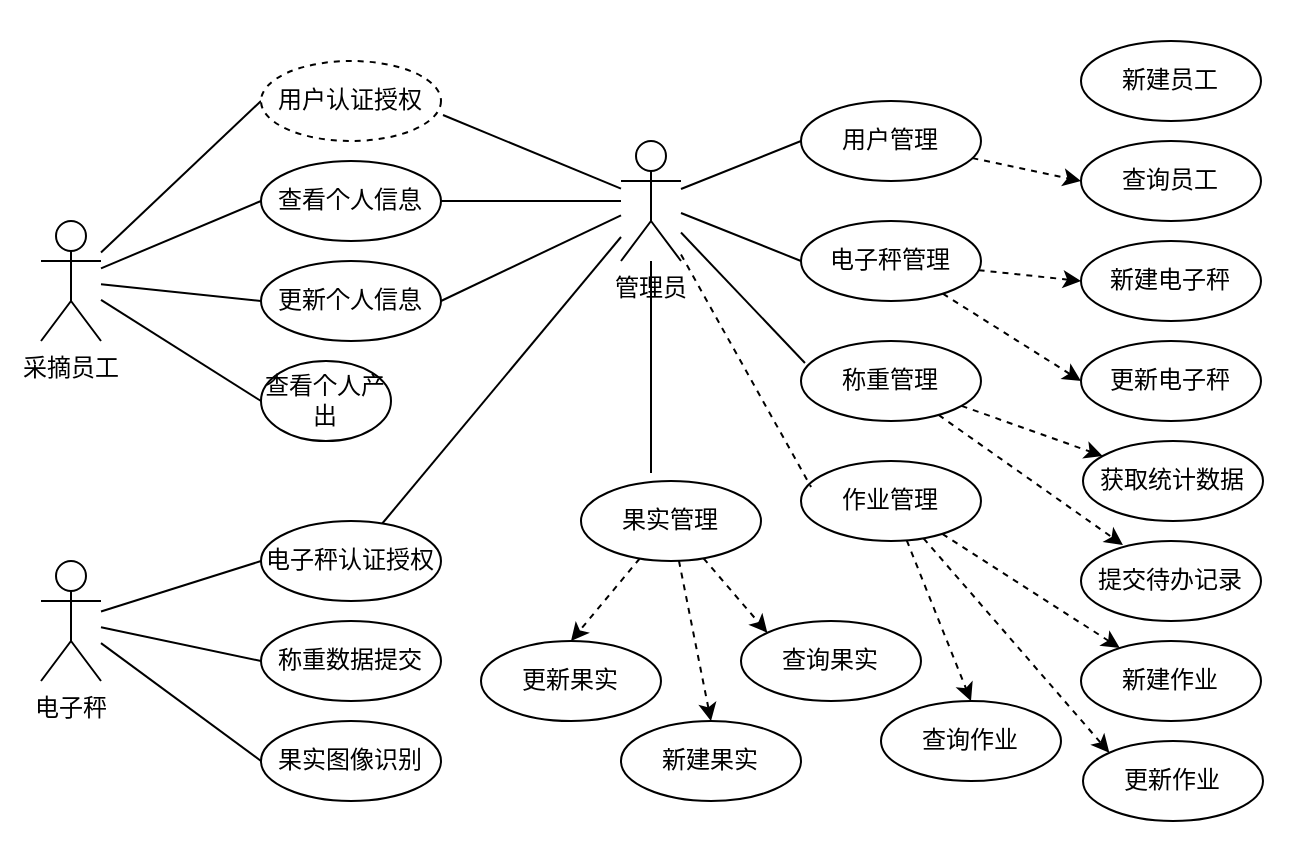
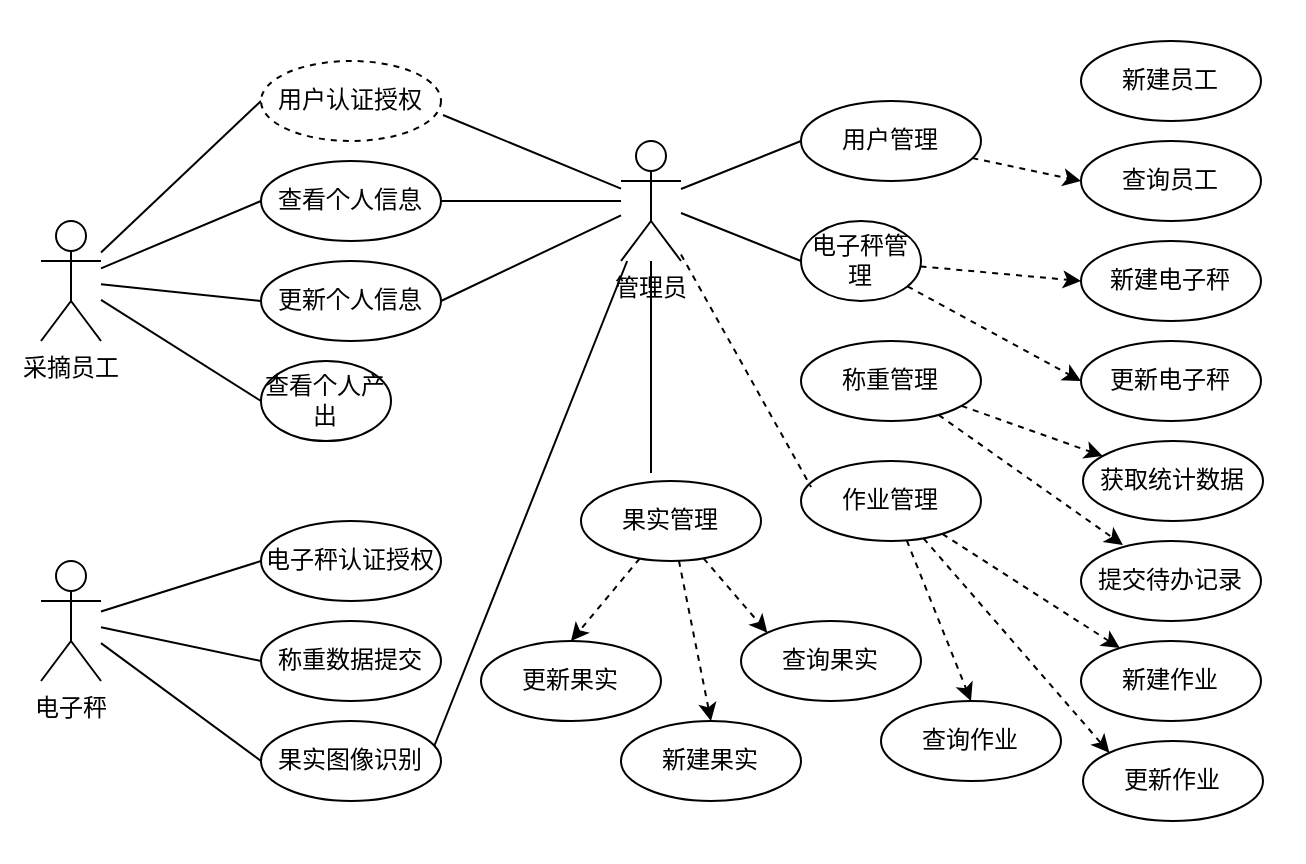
  <mxCell id="0" />
  <mxCell id="1" parent="0" />
  <mxCell id="2" style="edgeStyle=none;html=1;entryX=0;entryY=0.5;entryDx=0;entryDy=0;endArrow=none;endFill=0;" parent="1" source="6" target="22" edge="1"><mxGeometry relative="1" as="geometry" /></mxCell>
  <mxCell id="3" style="edgeStyle=none;html=1;entryX=0;entryY=0.5;entryDx=0;entryDy=0;endArrow=none;endFill=0;" parent="1" source="6" target="23" edge="1"><mxGeometry relative="1" as="geometry" /></mxCell>
  <mxCell id="4" style="edgeStyle=none;html=1;entryX=0;entryY=0.5;entryDx=0;entryDy=0;endArrow=none;endFill=0;" parent="1" source="6" target="24" edge="1"><mxGeometry relative="1" as="geometry" /></mxCell>
  <mxCell id="5" style="edgeStyle=none;html=1;entryX=0;entryY=0.5;entryDx=0;entryDy=0;endArrow=none;endFill=0;" parent="1" source="6" target="26" edge="1"><mxGeometry relative="1" as="geometry" /></mxCell>
  <mxCell id="6" value="采摘员工" style="shape=umlActor;verticalLabelPosition=bottom;verticalAlign=top;html=1;" parent="1" vertex="1"><mxGeometry x="20" y="110" width="30" height="60" as="geometry" /></mxCell>
  <mxCell id="7" style="edgeStyle=none;html=1;entryX=0;entryY=0.5;entryDx=0;entryDy=0;endArrow=none;endFill=0;" parent="1" source="12" target="19" edge="1"><mxGeometry relative="1" as="geometry" /></mxCell>
  <mxCell id="8" style="edgeStyle=none;html=1;entryX=1;entryY=0.5;entryDx=0;entryDy=0;endArrow=none;endFill=0;" parent="1" source="12" target="23" edge="1"><mxGeometry relative="1" as="geometry" /></mxCell>
  <mxCell id="9" style="edgeStyle=none;html=1;entryX=1;entryY=0.5;entryDx=0;entryDy=0;endArrow=none;endFill=0;" parent="1" source="12" target="24" edge="1"><mxGeometry relative="1" as="geometry" /></mxCell>
  <mxCell id="10" style="edgeStyle=none;html=1;entryX=0;entryY=0.5;entryDx=0;entryDy=0;endArrow=none;endFill=0;" parent="1" source="12" target="35" edge="1"><mxGeometry relative="1" as="geometry" /></mxCell>
- <mxCell id="11" style="edgeStyle=none;html=1;endArrow=none;endFill=0;" parent="1" source="12" target="29" edge="1"><mxGeometry relative="1" as="geometry" /></mxCell>
+ <mxCell id="11" style="edgeStyle=none;html=1;entryX=0.956;entryY=0.35;entryDx=0;entryDy=0;endArrow=none;endFill=0;entryPerimeter=0;" parent="1" source="12" target="17" edge="1"><mxGeometry relative="1" as="geometry" /></mxCell>
  <mxCell id="12" value="管理员" style="shape=umlActor;verticalLabelPosition=bottom;verticalAlign=top;html=1;" parent="1" vertex="1"><mxGeometry x="310" y="70" width="30" height="60" as="geometry" /></mxCell>
  <mxCell id="13" style="edgeStyle=none;html=1;entryX=0;entryY=0.5;entryDx=0;entryDy=0;endArrow=none;endFill=0;" parent="1" source="16" target="28" edge="1"><mxGeometry relative="1" as="geometry" /></mxCell>
  <mxCell id="14" style="edgeStyle=none;html=1;entryX=0;entryY=0.5;entryDx=0;entryDy=0;endArrow=none;endFill=0;" parent="1" source="16" target="29" edge="1"><mxGeometry relative="1" as="geometry" /></mxCell>
  <mxCell id="15" style="edgeStyle=none;html=1;entryX=0;entryY=0.5;entryDx=0;entryDy=0;endArrow=none;endFill=0;" parent="1" source="16" target="17" edge="1"><mxGeometry relative="1" as="geometry" /></mxCell>
  <mxCell id="16" value="电子秤" style="shape=umlActor;verticalLabelPosition=bottom;verticalAlign=top;html=1;" parent="1" vertex="1"><mxGeometry x="20" y="280" width="30" height="60" as="geometry" /></mxCell>
  <mxCell id="17" value="果实图像识别" style="ellipse;whiteSpace=wrap;html=1;" parent="1" vertex="1"><mxGeometry x="130" y="360" width="90" height="40" as="geometry" /></mxCell>
  <mxCell id="18" style="edgeStyle=none;html=1;entryX=0;entryY=0.5;entryDx=0;entryDy=0;dashed=1;" parent="1" source="19" target="21" edge="1"><mxGeometry relative="1" as="geometry" /></mxCell>
  <mxCell id="19" value="用户管理" style="ellipse;whiteSpace=wrap;html=1;" parent="1" vertex="1"><mxGeometry x="400" y="50" width="90" height="40" as="geometry" /></mxCell>
  <mxCell id="20" value="新建员工" style="ellipse;whiteSpace=wrap;html=1;" parent="1" vertex="1"><mxGeometry x="540" y="20" width="90" height="40" as="geometry" /></mxCell>
  <mxCell id="21" value="查询员工" style="ellipse;whiteSpace=wrap;html=1;" parent="1" vertex="1"><mxGeometry x="540" y="70" width="90" height="40" as="geometry" /></mxCell>
  <mxCell id="22" value="用户认证授权" style="ellipse;whiteSpace=wrap;html=1;dashed=1;" parent="1" vertex="1"><mxGeometry x="130" y="30" width="90" height="40" as="geometry" /></mxCell>
  <mxCell id="23" value="查看个人信息" style="ellipse;whiteSpace=wrap;html=1;" parent="1" vertex="1"><mxGeometry x="130" y="80" width="90" height="40" as="geometry" /></mxCell>
  <mxCell id="24" value="更新个人信息" style="ellipse;whiteSpace=wrap;html=1;" parent="1" vertex="1"><mxGeometry x="130" y="130" width="90" height="40" as="geometry" /></mxCell>
  <mxCell id="25" style="edgeStyle=none;html=1;entryX=1.011;entryY=0.675;entryDx=0;entryDy=0;entryPerimeter=0;endArrow=none;endFill=0;" parent="1" source="12" target="22" edge="1"><mxGeometry relative="1" as="geometry" /></mxCell>
  <mxCell id="26" value="查看个人产出" style="ellipse;whiteSpace=wrap;html=1;" parent="1" vertex="1"><mxGeometry x="130" y="180" width="65" height="40" as="geometry" /></mxCell>
  <mxCell id="27" value="更新作业" style="ellipse;whiteSpace=wrap;html=1;" parent="1" vertex="1"><mxGeometry x="541" y="370" width="90" height="40" as="geometry" /></mxCell>
  <mxCell id="28" value="称重数据提交" style="ellipse;whiteSpace=wrap;html=1;" parent="1" vertex="1"><mxGeometry x="130" y="310" width="90" height="40" as="geometry" /></mxCell>
  <mxCell id="29" value="电子秤认证授权" style="ellipse;whiteSpace=wrap;html=1;" parent="1" vertex="1"><mxGeometry x="130" y="260" width="90" height="40" as="geometry" /></mxCell>
  <mxCell id="30" style="edgeStyle=none;html=1;dashed=1;" parent="1" source="32" target="45" edge="1"><mxGeometry relative="1" as="geometry" /></mxCell>
  <mxCell id="31" style="edgeStyle=none;html=1;entryX=0.233;entryY=0.05;entryDx=0;entryDy=0;dashed=1;entryPerimeter=0;" parent="1" source="32" target="44" edge="1"><mxGeometry relative="1" as="geometry" /></mxCell>
  <mxCell id="32" value="称重管理" style="ellipse;whiteSpace=wrap;html=1;" parent="1" vertex="1"><mxGeometry x="400" y="170" width="90" height="40" as="geometry" /></mxCell>
  <mxCell id="33" style="edgeStyle=none;html=1;entryX=0;entryY=0.5;entryDx=0;entryDy=0;dashed=1;" parent="1" source="35" target="37" edge="1"><mxGeometry relative="1" as="geometry" /></mxCell>
  <mxCell id="34" style="edgeStyle=none;html=1;entryX=0;entryY=0.5;entryDx=0;entryDy=0;dashed=1;" parent="1" source="35" target="36" edge="1"><mxGeometry relative="1" as="geometry" /></mxCell>
- <mxCell id="35" value="电子秤管理" style="ellipse;whiteSpace=wrap;html=1;" parent="1" vertex="1"><mxGeometry x="400" y="110" width="90" height="40" as="geometry" /></mxCell>
+ <mxCell id="35" value="电子秤管理" style="ellipse;whiteSpace=wrap;html=1;" parent="1" vertex="1"><mxGeometry x="400" y="110" width="60" height="40" as="geometry" /></mxCell>
  <mxCell id="36" value="更新电子秤" style="ellipse;whiteSpace=wrap;html=1;" parent="1" vertex="1"><mxGeometry x="540" y="170" width="90" height="40" as="geometry" /></mxCell>
  <mxCell id="37" value="新建电子秤" style="ellipse;whiteSpace=wrap;html=1;" parent="1" vertex="1"><mxGeometry x="540" y="120" width="90" height="40" as="geometry" /></mxCell>
- <mxCell id="38" style="edgeStyle=none;html=1;entryX=0.022;entryY=0.275;entryDx=0;entryDy=0;entryPerimeter=0;endArrow=none;endFill=0;" parent="1" source="12" target="32" edge="1"><mxGeometry relative="1" as="geometry" /></mxCell>
  <mxCell id="39" value="新建作业" style="ellipse;whiteSpace=wrap;html=1;" parent="1" vertex="1"><mxGeometry x="540" y="320" width="90" height="40" as="geometry" /></mxCell>
  <mxCell id="40" style="edgeStyle=none;html=1;dashed=1;" parent="1" source="43" target="39" edge="1"><mxGeometry relative="1" as="geometry" /></mxCell>
  <mxCell id="41" style="edgeStyle=none;html=1;entryX=0;entryY=0;entryDx=0;entryDy=0;dashed=1;" parent="1" source="43" target="27" edge="1"><mxGeometry relative="1" as="geometry" /></mxCell>
  <mxCell id="42" style="edgeStyle=none;html=1;entryX=0.5;entryY=0;entryDx=0;entryDy=0;dashed=1;" parent="1" source="43" target="46" edge="1"><mxGeometry relative="1" as="geometry" /></mxCell>
  <mxCell id="43" value="作业管理" style="ellipse;whiteSpace=wrap;html=1;" parent="1" vertex="1"><mxGeometry x="400" y="230" width="90" height="40" as="geometry" /></mxCell>
  <mxCell id="44" value="提交待办记录" style="ellipse;whiteSpace=wrap;html=1;" parent="1" vertex="1"><mxGeometry x="540" y="270" width="90" height="40" as="geometry" /></mxCell>
  <mxCell id="45" value="获取统计数据" style="ellipse;whiteSpace=wrap;html=1;" parent="1" vertex="1"><mxGeometry x="541" y="220" width="90" height="40" as="geometry" /></mxCell>
  <mxCell id="46" value="查询作业" style="ellipse;whiteSpace=wrap;html=1;" parent="1" vertex="1"><mxGeometry x="440" y="350" width="90" height="40" as="geometry" /></mxCell>
  <mxCell id="47" value="更新果实" style="ellipse;whiteSpace=wrap;html=1;" parent="1" vertex="1"><mxGeometry x="240" y="320" width="90" height="40" as="geometry" /></mxCell>
  <mxCell id="48" value="新建果实" style="ellipse;whiteSpace=wrap;html=1;" parent="1" vertex="1"><mxGeometry x="310" y="360" width="90" height="40" as="geometry" /></mxCell>
  <mxCell id="49" style="edgeStyle=none;html=1;entryX=0.5;entryY=0;entryDx=0;entryDy=0;dashed=1;" parent="1" source="52" target="48" edge="1"><mxGeometry relative="1" as="geometry" /></mxCell>
  <mxCell id="50" style="edgeStyle=none;html=1;entryX=0.5;entryY=0;entryDx=0;entryDy=0;dashed=1;" parent="1" source="52" target="47" edge="1"><mxGeometry relative="1" as="geometry" /></mxCell>
  <mxCell id="51" style="edgeStyle=none;html=1;entryX=0;entryY=0;entryDx=0;entryDy=0;dashed=1;" parent="1" source="52" target="53" edge="1"><mxGeometry relative="1" as="geometry" /></mxCell>
  <mxCell id="52" value="果实管理" style="ellipse;whiteSpace=wrap;html=1;" parent="1" vertex="1"><mxGeometry x="290" y="240" width="90" height="40" as="geometry" /></mxCell>
  <mxCell id="53" value="查询果实" style="ellipse;whiteSpace=wrap;html=1;" parent="1" vertex="1"><mxGeometry x="370" y="310" width="90" height="40" as="geometry" /></mxCell>
  <mxCell id="54" style="edgeStyle=none;html=1;entryX=0.056;entryY=0.325;entryDx=0;entryDy=0;endArrow=none;endFill=0;entryPerimeter=0;dashed=1;" parent="1" source="12" target="43" edge="1"><mxGeometry relative="1" as="geometry" /></mxCell>
  <mxCell id="55" style="edgeStyle=none;html=1;entryX=0.389;entryY=-0.1;entryDx=0;entryDy=0;entryPerimeter=0;endArrow=none;endFill=0;" parent="1" source="12" target="52" edge="1"><mxGeometry relative="1" as="geometry" /></mxCell>
